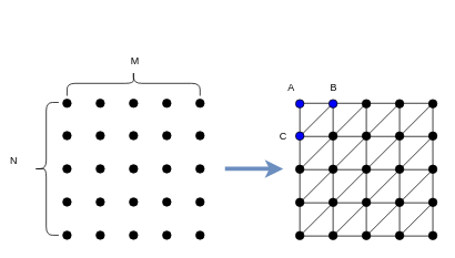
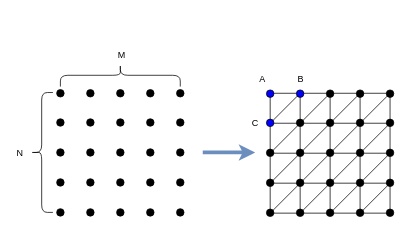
  <mxCell id="0" />
  <mxCell id="1" parent="0" />
  <mxCell id="2" value="" style="endArrow=none;html=1;" parent="1" edge="1"><mxGeometry width="50" height="50" relative="1" as="geometry"><mxPoint x="360" y="164" as="sourcePoint" /><mxPoint x="400" y="124" as="targetPoint" /></mxGeometry></mxCell>
  <mxCell id="3" value="" style="endArrow=none;html=1;" parent="1" edge="1"><mxGeometry width="50" height="50" relative="1" as="geometry"><mxPoint x="360" y="124" as="sourcePoint" /><mxPoint x="520" y="124" as="targetPoint" /></mxGeometry></mxCell>
  <mxCell id="4" value="" style="endArrow=none;html=1;" parent="1" edge="1"><mxGeometry width="50" height="50" relative="1" as="geometry"><mxPoint x="360" y="204" as="sourcePoint" /><mxPoint x="440" y="124" as="targetPoint" /></mxGeometry></mxCell>
  <mxCell id="5" value="" style="endArrow=none;html=1;" parent="1" edge="1"><mxGeometry width="50" height="50" relative="1" as="geometry"><mxPoint x="360" y="244" as="sourcePoint" /><mxPoint x="480" y="124" as="targetPoint" /></mxGeometry></mxCell>
  <mxCell id="6" value="" style="endArrow=none;html=1;" parent="1" edge="1"><mxGeometry width="50" height="50" relative="1" as="geometry"><mxPoint x="360" y="284" as="sourcePoint" /><mxPoint x="520" y="124" as="targetPoint" /></mxGeometry></mxCell>
  <mxCell id="7" value="" style="endArrow=none;html=1;" parent="1" edge="1"><mxGeometry width="50" height="50" relative="1" as="geometry"><mxPoint x="440" y="284" as="sourcePoint" /><mxPoint x="520" y="204" as="targetPoint" /></mxGeometry></mxCell>
  <mxCell id="8" value="" style="endArrow=none;html=1;" parent="1" edge="1"><mxGeometry width="50" height="50" relative="1" as="geometry"><mxPoint x="400" y="284" as="sourcePoint" /><mxPoint x="520" y="164" as="targetPoint" /></mxGeometry></mxCell>
  <mxCell id="9" value="" style="endArrow=none;html=1;" parent="1" edge="1"><mxGeometry width="50" height="50" relative="1" as="geometry"><mxPoint x="520" y="284" as="sourcePoint" /><mxPoint x="520" y="124" as="targetPoint" /></mxGeometry></mxCell>
  <mxCell id="10" value="" style="endArrow=none;html=1;" parent="1" edge="1"><mxGeometry width="50" height="50" relative="1" as="geometry"><mxPoint x="360" y="284" as="sourcePoint" /><mxPoint x="360" y="124" as="targetPoint" /></mxGeometry></mxCell>
  <mxCell id="11" value="" style="endArrow=none;html=1;" parent="1" edge="1"><mxGeometry width="50" height="50" relative="1" as="geometry"><mxPoint x="400" y="284" as="sourcePoint" /><mxPoint x="400" y="124" as="targetPoint" /></mxGeometry></mxCell>
  <mxCell id="12" value="" style="endArrow=none;html=1;" parent="1" edge="1"><mxGeometry width="50" height="50" relative="1" as="geometry"><mxPoint x="360" y="284" as="sourcePoint" /><mxPoint x="520" y="284" as="targetPoint" /></mxGeometry></mxCell>
  <mxCell id="13" value="" style="endArrow=none;html=1;" parent="1" edge="1"><mxGeometry width="50" height="50" relative="1" as="geometry"><mxPoint x="480" y="284" as="sourcePoint" /><mxPoint x="520" y="244" as="targetPoint" /></mxGeometry></mxCell>
  <mxCell id="14" value="" style="endArrow=none;html=1;" parent="1" edge="1"><mxGeometry width="50" height="50" relative="1" as="geometry"><mxPoint x="360" y="164" as="sourcePoint" /><mxPoint x="520" y="164" as="targetPoint" /></mxGeometry></mxCell>
  <mxCell id="15" value="" style="endArrow=none;html=1;" parent="1" edge="1"><mxGeometry width="50" height="50" relative="1" as="geometry"><mxPoint x="440" y="284" as="sourcePoint" /><mxPoint x="440" y="124" as="targetPoint" /></mxGeometry></mxCell>
  <mxCell id="16" value="" style="endArrow=none;html=1;" parent="1" edge="1"><mxGeometry width="50" height="50" relative="1" as="geometry"><mxPoint x="520" y="244" as="sourcePoint" /><mxPoint x="360" y="244" as="targetPoint" /></mxGeometry></mxCell>
  <mxCell id="17" value="" style="endArrow=none;html=1;" parent="1" edge="1"><mxGeometry width="50" height="50" relative="1" as="geometry"><mxPoint x="520" y="204" as="sourcePoint" /><mxPoint x="360" y="204" as="targetPoint" /></mxGeometry></mxCell>
  <mxCell id="18" value="" style="endArrow=none;html=1;" parent="1" edge="1"><mxGeometry width="50" height="50" relative="1" as="geometry"><mxPoint x="480" y="284" as="sourcePoint" /><mxPoint x="480" y="124" as="targetPoint" /></mxGeometry></mxCell>
  <mxCell id="19" value="" style="ellipse;whiteSpace=wrap;html=1;aspect=fixed;fillColor=#000000;strokeWidth=1;" parent="1" vertex="1"><mxGeometry x="75" y="119" width="10" height="10" as="geometry" /></mxCell>
  <mxCell id="20" value="" style="ellipse;whiteSpace=wrap;html=1;aspect=fixed;fillColor=#000000;strokeWidth=1;" parent="1" vertex="1"><mxGeometry x="115" y="119" width="10" height="10" as="geometry" /></mxCell>
  <mxCell id="21" value="" style="ellipse;whiteSpace=wrap;html=1;aspect=fixed;fillColor=#000000;strokeWidth=1;" parent="1" vertex="1"><mxGeometry x="195" y="119" width="10" height="10" as="geometry" /></mxCell>
  <mxCell id="22" value="" style="ellipse;whiteSpace=wrap;html=1;aspect=fixed;fillColor=#000000;strokeWidth=1;" parent="1" vertex="1"><mxGeometry x="155" y="119" width="10" height="10" as="geometry" /></mxCell>
  <mxCell id="23" value="" style="ellipse;whiteSpace=wrap;html=1;aspect=fixed;fillColor=#000000;strokeWidth=1;" parent="1" vertex="1"><mxGeometry x="235" y="119" width="10" height="10" as="geometry" /></mxCell>
  <mxCell id="24" value="" style="endArrow=classic;html=1;strokeWidth=5;fillColor=#dae8fc;strokeColor=#6c8ebf;" parent="1" edge="1"><mxGeometry width="50" height="50" relative="1" as="geometry"><mxPoint x="270" y="203" as="sourcePoint" /><mxPoint x="340" y="203" as="targetPoint" /></mxGeometry></mxCell>
  <mxCell id="25" value="" style="ellipse;whiteSpace=wrap;html=1;aspect=fixed;fillColor=#000000;strokeWidth=1;" parent="1" vertex="1"><mxGeometry x="75" y="158" width="10" height="10" as="geometry" /></mxCell>
  <mxCell id="26" value="" style="ellipse;whiteSpace=wrap;html=1;aspect=fixed;fillColor=#000000;strokeWidth=1;" parent="1" vertex="1"><mxGeometry x="115" y="158" width="10" height="10" as="geometry" /></mxCell>
  <mxCell id="27" value="" style="ellipse;whiteSpace=wrap;html=1;aspect=fixed;fillColor=#000000;strokeWidth=1;" parent="1" vertex="1"><mxGeometry x="195" y="158" width="10" height="10" as="geometry" /></mxCell>
  <mxCell id="28" value="" style="ellipse;whiteSpace=wrap;html=1;aspect=fixed;fillColor=#000000;strokeWidth=1;" parent="1" vertex="1"><mxGeometry x="155" y="158" width="10" height="10" as="geometry" /></mxCell>
  <mxCell id="29" value="" style="ellipse;whiteSpace=wrap;html=1;aspect=fixed;fillColor=#000000;strokeWidth=1;" parent="1" vertex="1"><mxGeometry x="235" y="158" width="10" height="10" as="geometry" /></mxCell>
  <mxCell id="30" value="" style="ellipse;whiteSpace=wrap;html=1;aspect=fixed;fillColor=#000000;strokeWidth=1;" parent="1" vertex="1"><mxGeometry x="75" y="198" width="10" height="10" as="geometry" /></mxCell>
  <mxCell id="31" value="" style="ellipse;whiteSpace=wrap;html=1;aspect=fixed;fillColor=#000000;strokeWidth=1;" parent="1" vertex="1"><mxGeometry x="115" y="198" width="10" height="10" as="geometry" /></mxCell>
  <mxCell id="32" value="" style="ellipse;whiteSpace=wrap;html=1;aspect=fixed;fillColor=#000000;strokeWidth=1;" parent="1" vertex="1"><mxGeometry x="195" y="198" width="10" height="10" as="geometry" /></mxCell>
  <mxCell id="33" value="" style="ellipse;whiteSpace=wrap;html=1;aspect=fixed;fillColor=#000000;strokeWidth=1;" parent="1" vertex="1"><mxGeometry x="155" y="198" width="10" height="10" as="geometry" /></mxCell>
  <mxCell id="34" value="" style="ellipse;whiteSpace=wrap;html=1;aspect=fixed;fillColor=#000000;strokeWidth=1;" parent="1" vertex="1"><mxGeometry x="235" y="198" width="10" height="10" as="geometry" /></mxCell>
  <mxCell id="35" value="" style="ellipse;whiteSpace=wrap;html=1;aspect=fixed;fillColor=#000000;strokeWidth=1;" parent="1" vertex="1"><mxGeometry x="75" y="238" width="10" height="10" as="geometry" /></mxCell>
  <mxCell id="36" value="" style="ellipse;whiteSpace=wrap;html=1;aspect=fixed;fillColor=#000000;strokeWidth=1;" parent="1" vertex="1"><mxGeometry x="115" y="238" width="10" height="10" as="geometry" /></mxCell>
  <mxCell id="37" value="" style="ellipse;whiteSpace=wrap;html=1;aspect=fixed;fillColor=#000000;strokeWidth=1;" parent="1" vertex="1"><mxGeometry x="195" y="238" width="10" height="10" as="geometry" /></mxCell>
  <mxCell id="38" value="" style="ellipse;whiteSpace=wrap;html=1;aspect=fixed;fillColor=#000000;strokeWidth=1;" parent="1" vertex="1"><mxGeometry x="155" y="238" width="10" height="10" as="geometry" /></mxCell>
  <mxCell id="39" value="" style="ellipse;whiteSpace=wrap;html=1;aspect=fixed;fillColor=#000000;strokeWidth=1;" parent="1" vertex="1"><mxGeometry x="235" y="238" width="10" height="10" as="geometry" /></mxCell>
  <mxCell id="40" value="" style="ellipse;whiteSpace=wrap;html=1;aspect=fixed;fillColor=#000000;strokeWidth=1;" parent="1" vertex="1"><mxGeometry x="75" y="278" width="10" height="10" as="geometry" /></mxCell>
  <mxCell id="41" value="" style="ellipse;whiteSpace=wrap;html=1;aspect=fixed;fillColor=#000000;strokeWidth=1;" parent="1" vertex="1"><mxGeometry x="115" y="278" width="10" height="10" as="geometry" /></mxCell>
  <mxCell id="42" value="" style="ellipse;whiteSpace=wrap;html=1;aspect=fixed;fillColor=#000000;strokeWidth=1;" parent="1" vertex="1"><mxGeometry x="195" y="278" width="10" height="10" as="geometry" /></mxCell>
  <mxCell id="43" value="" style="ellipse;whiteSpace=wrap;html=1;aspect=fixed;fillColor=#000000;strokeWidth=1;" parent="1" vertex="1"><mxGeometry x="155" y="278" width="10" height="10" as="geometry" /></mxCell>
  <mxCell id="44" value="" style="ellipse;whiteSpace=wrap;html=1;aspect=fixed;fillColor=#000000;strokeWidth=1;" parent="1" vertex="1"><mxGeometry x="235" y="278" width="10" height="10" as="geometry" /></mxCell>
  <mxCell id="45" value="" style="ellipse;whiteSpace=wrap;html=1;aspect=fixed;fillColor=#0000FF;strokeWidth=1;" parent="1" vertex="1"><mxGeometry x="355" y="119.5" width="10" height="10" as="geometry" /></mxCell>
  <mxCell id="46" value="" style="ellipse;whiteSpace=wrap;html=1;aspect=fixed;fillColor=#0000FF;strokeWidth=1;" parent="1" vertex="1"><mxGeometry x="395" y="119.5" width="10" height="10" as="geometry" /></mxCell>
  <mxCell id="47" value="" style="ellipse;whiteSpace=wrap;html=1;aspect=fixed;fillColor=#000000;strokeWidth=1;" parent="1" vertex="1"><mxGeometry x="475" y="119.5" width="10" height="10" as="geometry" /></mxCell>
  <mxCell id="48" value="" style="ellipse;whiteSpace=wrap;html=1;aspect=fixed;fillColor=#000000;strokeWidth=1;" parent="1" vertex="1"><mxGeometry x="435" y="119.5" width="10" height="10" as="geometry" /></mxCell>
  <mxCell id="49" value="" style="ellipse;whiteSpace=wrap;html=1;aspect=fixed;fillColor=#000000;strokeWidth=1;" parent="1" vertex="1"><mxGeometry x="515" y="119.5" width="10" height="10" as="geometry" /></mxCell>
  <mxCell id="50" value="" style="ellipse;whiteSpace=wrap;html=1;aspect=fixed;fillColor=#0000FF;strokeWidth=1;" parent="1" vertex="1"><mxGeometry x="355" y="158.5" width="10" height="10" as="geometry" /></mxCell>
  <mxCell id="51" value="" style="ellipse;whiteSpace=wrap;html=1;aspect=fixed;fillColor=#000000;strokeWidth=1;" parent="1" vertex="1"><mxGeometry x="395" y="158.5" width="10" height="10" as="geometry" /></mxCell>
  <mxCell id="52" value="" style="ellipse;whiteSpace=wrap;html=1;aspect=fixed;fillColor=#000000;strokeWidth=1;" parent="1" vertex="1"><mxGeometry x="475" y="158.5" width="10" height="10" as="geometry" /></mxCell>
  <mxCell id="53" value="" style="ellipse;whiteSpace=wrap;html=1;aspect=fixed;fillColor=#000000;strokeWidth=1;" parent="1" vertex="1"><mxGeometry x="435" y="158.5" width="10" height="10" as="geometry" /></mxCell>
  <mxCell id="54" value="" style="ellipse;whiteSpace=wrap;html=1;aspect=fixed;fillColor=#000000;strokeWidth=1;" parent="1" vertex="1"><mxGeometry x="515" y="158.5" width="10" height="10" as="geometry" /></mxCell>
  <mxCell id="55" value="" style="ellipse;whiteSpace=wrap;html=1;aspect=fixed;fillColor=#000000;strokeWidth=1;" parent="1" vertex="1"><mxGeometry x="355" y="198.5" width="10" height="10" as="geometry" /></mxCell>
  <mxCell id="56" value="" style="ellipse;whiteSpace=wrap;html=1;aspect=fixed;fillColor=#000000;strokeWidth=1;" parent="1" vertex="1"><mxGeometry x="395" y="198.5" width="10" height="10" as="geometry" /></mxCell>
  <mxCell id="57" value="" style="ellipse;whiteSpace=wrap;html=1;aspect=fixed;fillColor=#000000;strokeWidth=1;" parent="1" vertex="1"><mxGeometry x="475" y="198.5" width="10" height="10" as="geometry" /></mxCell>
  <mxCell id="58" value="" style="ellipse;whiteSpace=wrap;html=1;aspect=fixed;fillColor=#000000;strokeWidth=1;" parent="1" vertex="1"><mxGeometry x="435" y="198.5" width="10" height="10" as="geometry" /></mxCell>
  <mxCell id="59" value="" style="ellipse;whiteSpace=wrap;html=1;aspect=fixed;fillColor=#000000;strokeWidth=1;" parent="1" vertex="1"><mxGeometry x="515" y="198.5" width="10" height="10" as="geometry" /></mxCell>
  <mxCell id="60" value="" style="ellipse;whiteSpace=wrap;html=1;aspect=fixed;fillColor=#000000;strokeWidth=1;" parent="1" vertex="1"><mxGeometry x="355" y="238.5" width="10" height="10" as="geometry" /></mxCell>
  <mxCell id="61" value="" style="ellipse;whiteSpace=wrap;html=1;aspect=fixed;fillColor=#000000;strokeWidth=1;" parent="1" vertex="1"><mxGeometry x="395" y="238.5" width="10" height="10" as="geometry" /></mxCell>
  <mxCell id="62" value="" style="ellipse;whiteSpace=wrap;html=1;aspect=fixed;fillColor=#000000;strokeWidth=1;" parent="1" vertex="1"><mxGeometry x="475" y="238.5" width="10" height="10" as="geometry" /></mxCell>
  <mxCell id="63" value="" style="ellipse;whiteSpace=wrap;html=1;aspect=fixed;fillColor=#000000;strokeWidth=1;" parent="1" vertex="1"><mxGeometry x="435" y="238.5" width="10" height="10" as="geometry" /></mxCell>
  <mxCell id="64" value="" style="ellipse;whiteSpace=wrap;html=1;aspect=fixed;fillColor=#000000;strokeWidth=1;" parent="1" vertex="1"><mxGeometry x="515" y="238.5" width="10" height="10" as="geometry" /></mxCell>
  <mxCell id="65" value="" style="ellipse;whiteSpace=wrap;html=1;aspect=fixed;fillColor=#000000;strokeWidth=1;" parent="1" vertex="1"><mxGeometry x="355" y="278.5" width="10" height="10" as="geometry" /></mxCell>
  <mxCell id="66" value="" style="ellipse;whiteSpace=wrap;html=1;aspect=fixed;fillColor=#000000;strokeWidth=1;" parent="1" vertex="1"><mxGeometry x="395" y="278.5" width="10" height="10" as="geometry" /></mxCell>
  <mxCell id="67" value="" style="ellipse;whiteSpace=wrap;html=1;aspect=fixed;fillColor=#000000;strokeWidth=1;" parent="1" vertex="1"><mxGeometry x="475" y="278.5" width="10" height="10" as="geometry" /></mxCell>
  <mxCell id="68" value="" style="ellipse;whiteSpace=wrap;html=1;aspect=fixed;fillColor=#000000;strokeWidth=1;" parent="1" vertex="1"><mxGeometry x="435" y="278.5" width="10" height="10" as="geometry" /></mxCell>
  <mxCell id="69" value="" style="ellipse;whiteSpace=wrap;html=1;aspect=fixed;fillColor=#000000;strokeWidth=1;" parent="1" vertex="1"><mxGeometry x="515" y="278.5" width="10" height="10" as="geometry" /></mxCell>
  <mxCell id="70" value="" style="shape=curlyBracket;whiteSpace=wrap;html=1;rounded=1;" vertex="1" parent="1"><mxGeometry x="40" y="123" width="30" height="160" as="geometry" /></mxCell>
  <mxCell id="71" value="" style="shape=curlyBracket;whiteSpace=wrap;html=1;rounded=1;rotation=90;" vertex="1" parent="1"><mxGeometry x="145" y="20" width="30" height="160" as="geometry" /></mxCell>
- <mxCell id="72" value="N" style="text;html=1;resizable=0;points=[];autosize=1;align=left;verticalAlign=top;spacingTop=-4;" vertex="1" parent="1"><mxGeometry x="10" y="183.5" width="20" height="20" as="geometry" /></mxCell>
+ <mxCell id="72" value="N" style="text;html=1;resizable=0;points=[];autosize=1;align=left;verticalAlign=top;spacingTop=-4;" vertex="1" parent="1"><mxGeometry x="20" y="193.5" width="20" height="20" as="geometry" /></mxCell>
  <mxCell id="73" value="M" style="text;html=1;resizable=0;points=[];autosize=1;align=left;verticalAlign=top;spacingTop=-4;" vertex="1" parent="1"><mxGeometry x="155" y="63" width="30" height="20" as="geometry" /></mxCell>
  <mxCell id="74" value="A" style="text;html=1;resizable=0;points=[];autosize=1;align=left;verticalAlign=top;spacingTop=-4;" vertex="1" parent="1"><mxGeometry x="344" y="95" width="20" height="20" as="geometry" /></mxCell>
  <mxCell id="75" value="B" style="text;html=1;resizable=0;points=[];autosize=1;align=left;verticalAlign=top;spacingTop=-4;" vertex="1" parent="1"><mxGeometry x="395" y="95" width="20" height="20" as="geometry" /></mxCell>
  <mxCell id="76" value="C" style="text;html=1;resizable=0;points=[];autosize=1;align=left;verticalAlign=top;spacingTop=-4;" vertex="1" parent="1"><mxGeometry x="334" y="153.5" width="20" height="20" as="geometry" /></mxCell>
